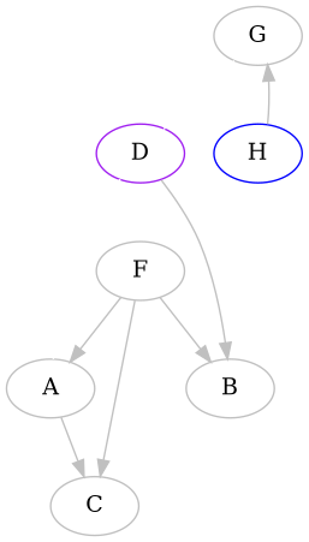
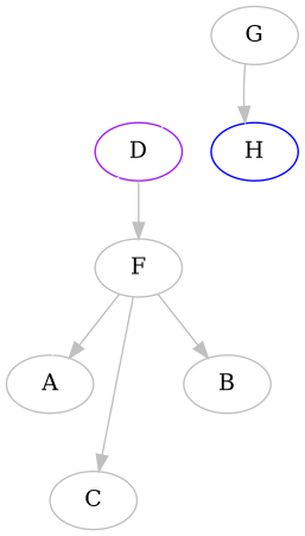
  digraph {
    node [color=gray]
    edge [color=gray]
    n1 [color=purple label=D]
    n2 [label=F]
    n3 [label=A]
    n4 [label=B]
    n5 [label=C]
    n6 [label=G]
    n7 [color=blue label=H]
-   n1 -> n4
+   n1 -> n2
    n2 -> n3
    n2 -> n4
    n2 -> n5
    n3 -> n1 [color=white]
-   n3 -> n5
    n6 -> n1 [color=white]
-   n7 -> n6
+   n6 -> n7
  }
